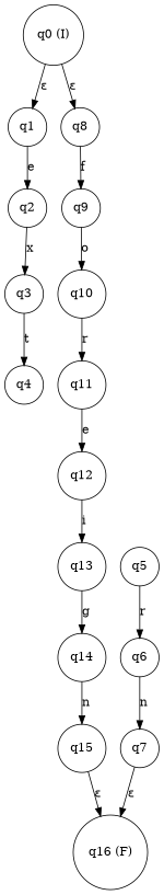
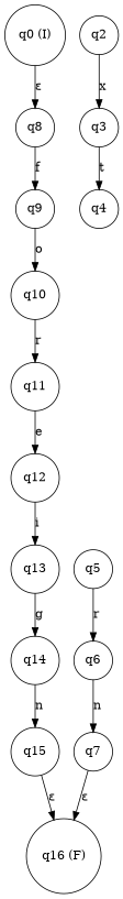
  digraph {
    rankdir=TB
    node [shape=circle]
    n1 [label="q0 (I)"]
-   n2 [label=q1]
    n3 [label=q8]
    n4 [label=q2]
    n5 [label=q9]
    n6 [label=q3]
    n7 [label=q4]
    n8 [label=q5]
    n9 [label=q6]
    n10 [label=q7]
    n11 [label="q16 (F)"]
    n12 [label=q10]
    n13 [label=q11]
    n14 [label=q12]
    n15 [label=q13]
    n16 [label=q14]
    n17 [label=q15]
-   n1 -> n2 [label="ε"]
    n1 -> n3 [label="ε"]
-   n2 -> n4 [label=e]
    n3 -> n5 [label=f]
    n4 -> n6 [label=x]
    n5 -> n12 [label=o]
    n6 -> n7 [label=t]
    n8 -> n9 [label=r]
    n9 -> n10 [label=n]
    n10 -> n11 [label="ε"]
    n12 -> n13 [label=r]
    n13 -> n14 [label=e]
    n14 -> n15 [label=i]
    n15 -> n16 [label=g]
    n16 -> n17 [label=n]
    n17 -> n11 [label="ε"]
  }
